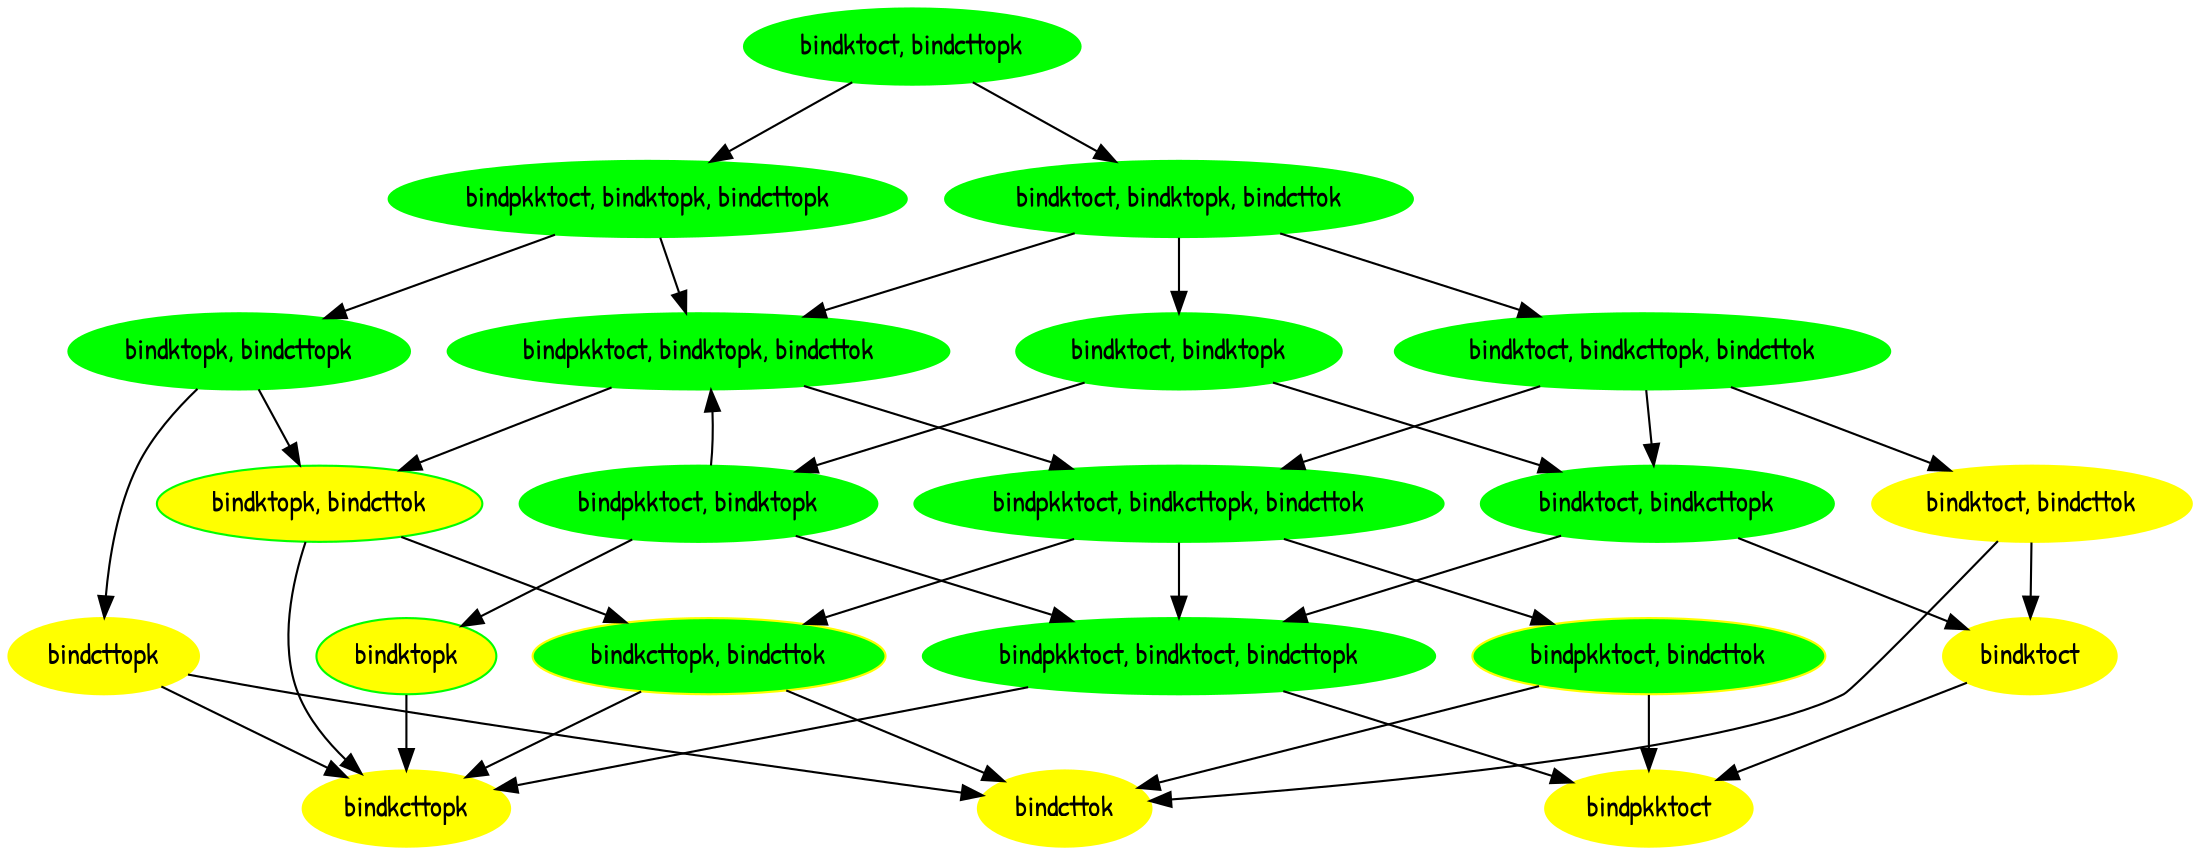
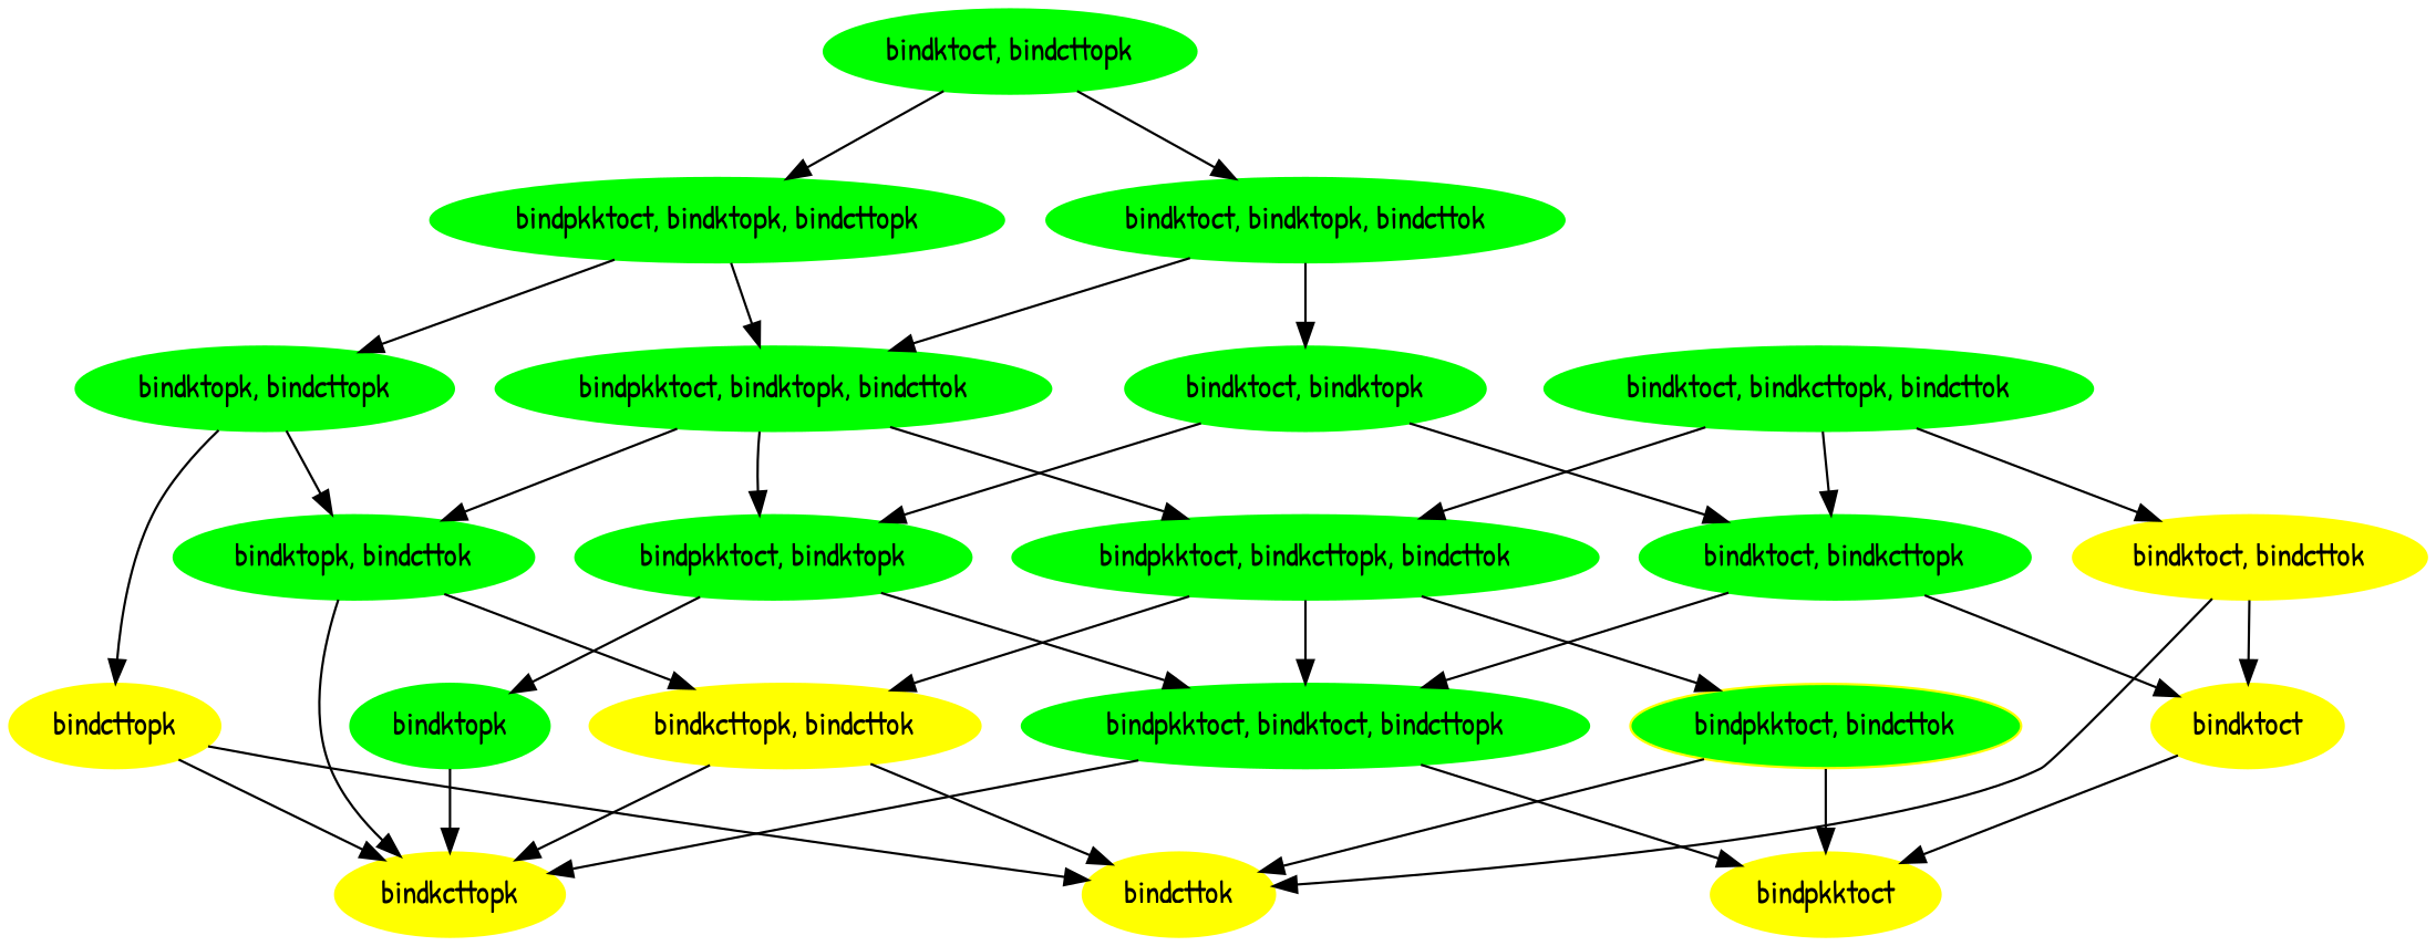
  digraph {
    fontname="Patrick Hand"
    node [color=green fontname="Patrick Hand" style=filled]
    edge [fontname="Patrick Hand"]
    n1 [label="bindktoct, bindcttopk"]
    n2 [label="bindpkktoct, bindktopk, bindcttopk"]
    n3 [label="bindktoct, bindktopk, bindcttok"]
    n4 [label="bindktopk, bindcttopk"]
    n5 [label="bindpkktoct, bindktopk, bindcttok"]
    n6 [label="bindktoct, bindktopk"]
    n7 [label="bindktoct, bindkcttopk, bindcttok"]
    n8 [color=yellow label=bindcttopk]
-   n9 [label="bindktopk, bindcttok" fillcolor=yellow]
+   n9 [label="bindktopk, bindcttok"]
    n10 [label="bindpkktoct, bindkcttopk, bindcttok"]
    n11 [label="bindpkktoct, bindktopk"]
    n12 [label="bindktoct, bindkcttopk"]
    n13 [color=yellow label="bindktoct, bindcttok"]
    n14 [color=yellow label=bindkcttopk]
    n15 [color=yellow label=bindcttok]
-   n16 [color=yellow label="bindkcttopk, bindcttok" fillcolor=green]
+   n16 [color=yellow label="bindkcttopk, bindcttok"]
    n17 [label="bindpkktoct, bindktoct, bindcttopk"]
    n18 [color=yellow fillcolor=green label="bindpkktoct, bindcttok"]
-   n19 [label=bindktopk fillcolor=yellow]
+   n19 [label=bindktopk]
    n20 [color=yellow label=bindktoct]
    n21 [color=yellow label=bindpkktoct]
    n1 -> n2
    n1 -> n3
    n2 -> n4
    n2 -> n5
    n3 -> n5
    n3 -> n6
-   n3 -> n7
    n4 -> n8
    n4 -> n9
    n5 -> n9
    n5 -> n10
-   n11 -> n5
+   n5 -> n11
    n6 -> n11
    n6 -> n12
    n7 -> n10
    n7 -> n12
    n7 -> n13
    n8 -> n14
    n8 -> n15
    n9 -> n14
    n9 -> n16
    n10 -> n16
    n10 -> n17
    n10 -> n18
    n11 -> n17
    n11 -> n19
    n12 -> n17
    n12 -> n20
    n13 -> n15
    n13 -> n20
    n16 -> n14
    n16 -> n15
    n17 -> n14
    n17 -> n21
    n18 -> n15
    n18 -> n21
    n19 -> n14
    n20 -> n21
  }
